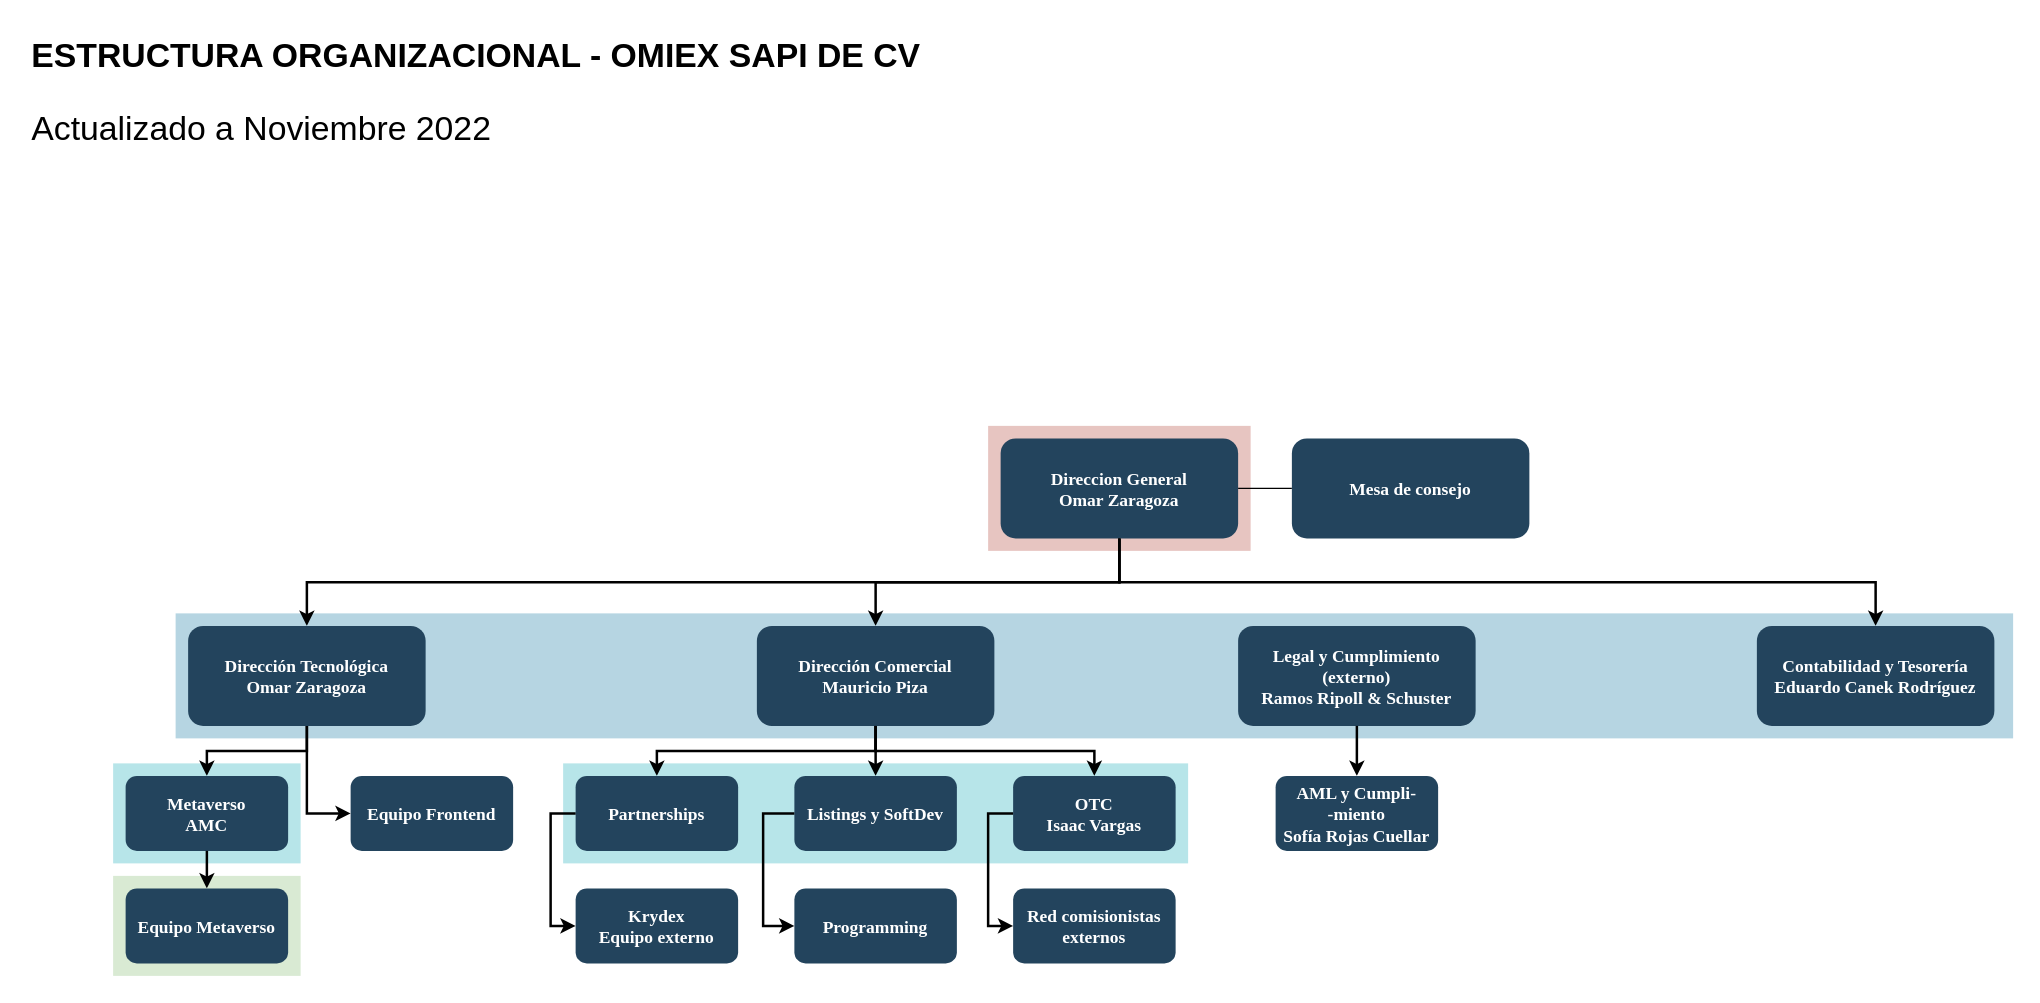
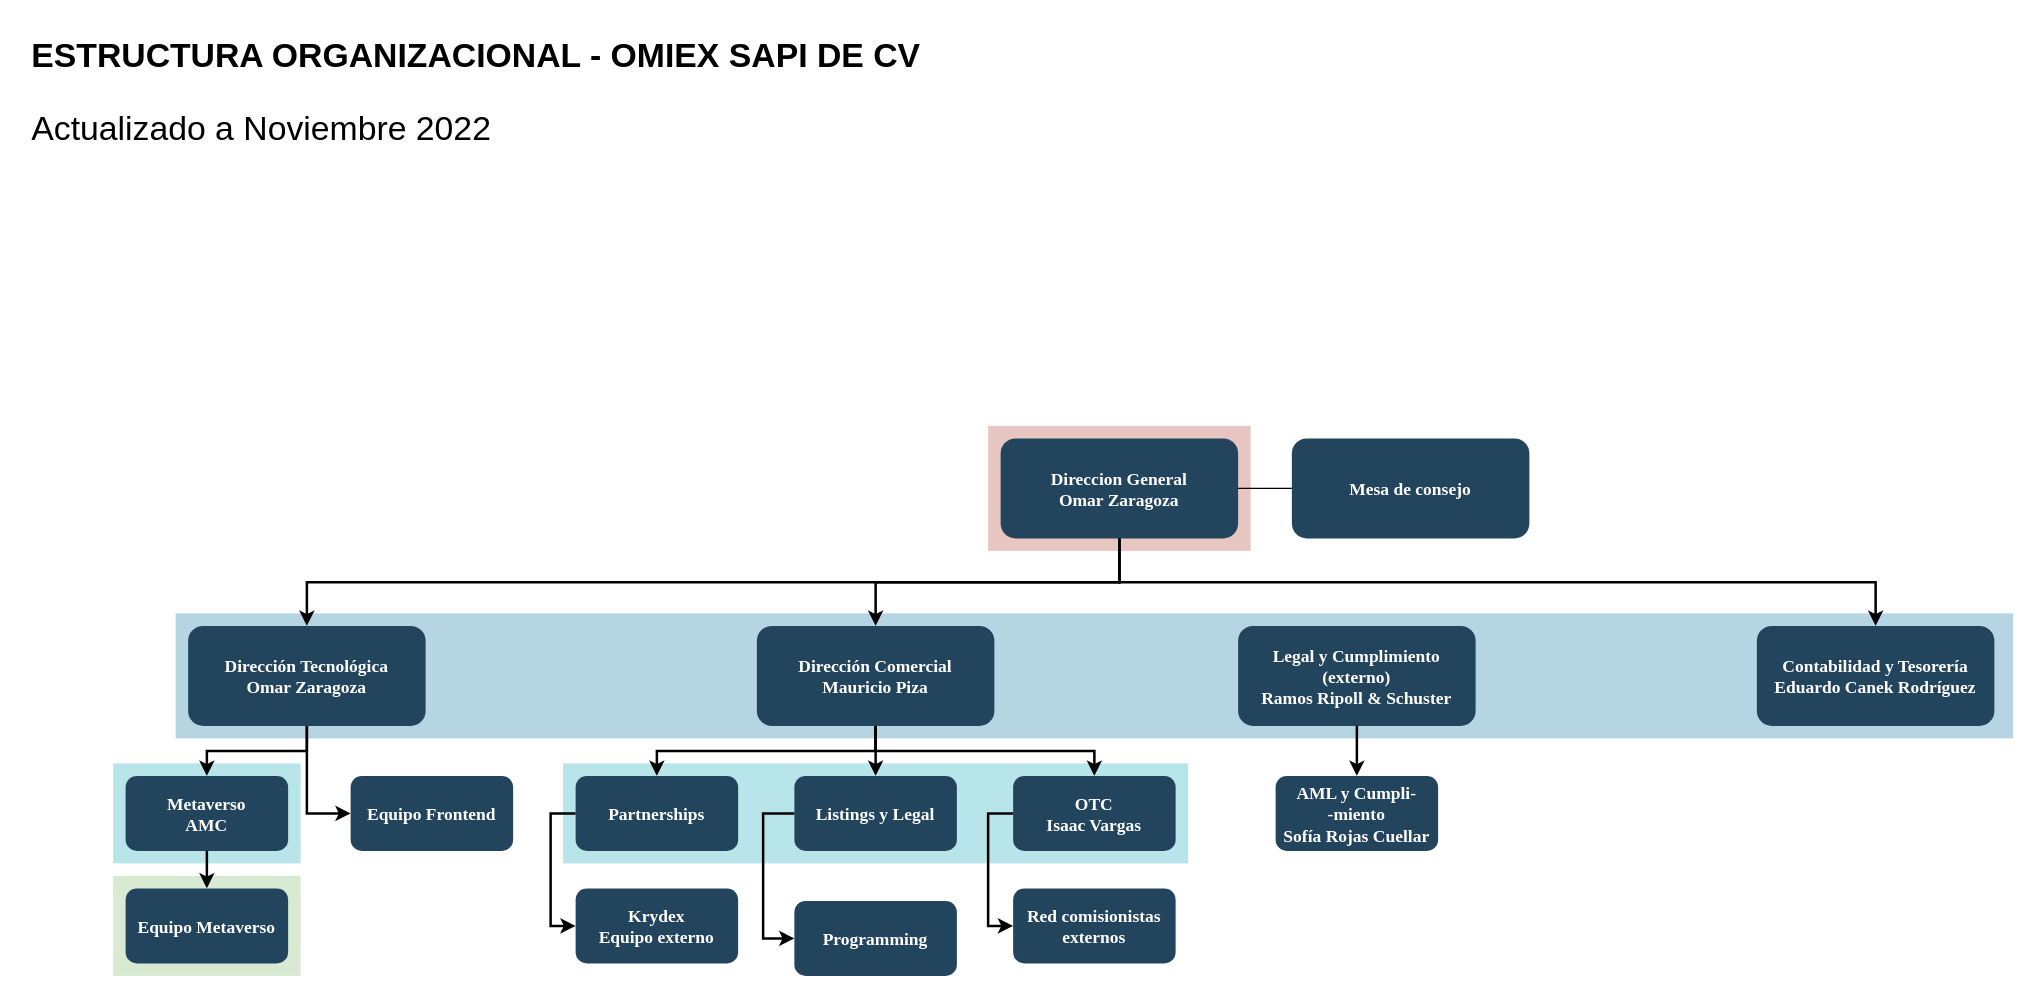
  <mxCell id="0" />
  <mxCell id="1" parent="0" />
  <mxCell id="2" value="" style="fillColor=#AE4132;strokeColor=none;opacity=30;" parent="1" vertex="1"><mxGeometry x="790" y="340" width="210" height="100.0" as="geometry" /></mxCell>
  <mxCell id="3" value="" style="fillColor=#10739E;strokeColor=none;opacity=30;" parent="1" vertex="1"><mxGeometry x="140" y="490" width="1470" height="100.0" as="geometry" /></mxCell>
  <mxCell id="4" value="" style="fillColor=#D9EAD3;strokeColor=none" parent="1" vertex="1"><mxGeometry x="90" y="700" width="150" height="80" as="geometry" /></mxCell>
  <mxCell id="5" value="" style="fillColor=#12AAB5;strokeColor=none;opacity=30;" parent="1" vertex="1"><mxGeometry x="450" y="610" width="500" height="80" as="geometry" /></mxCell>
  <mxCell id="6" value="" style="fillColor=#12AAB5;strokeColor=none;opacity=30;" parent="1" vertex="1"><mxGeometry x="90" y="610" width="150" height="80" as="geometry" /></mxCell>
  <mxCell id="7" value="Direccion General&#10;Omar Zaragoza" style="rounded=1;fillColor=#23445D;gradientColor=none;strokeColor=none;fontColor=#FFFFFF;fontStyle=1;fontFamily=Tahoma;fontSize=14" parent="1" vertex="1"><mxGeometry x="800" y="350" width="190" height="80" as="geometry" /></mxCell>
  <mxCell id="8" value="Contabilidad y Tesorería&#10;Eduardo Canek Rodríguez" style="rounded=1;fillColor=#23445D;gradientColor=none;strokeColor=none;fontColor=#FFFFFF;fontStyle=1;fontFamily=Tahoma;fontSize=14" parent="1" vertex="1"><mxGeometry x="1405" y="500" width="190" height="80" as="geometry" /></mxCell>
  <mxCell id="9" value="" style="edgeStyle=elbowEdgeStyle;elbow=vertical;strokeWidth=2;rounded=0" parent="1" source="7" target="8" edge="1"><mxGeometry x="400" y="410" width="100" height="100" as="geometry"><mxPoint x="380" y="480" as="sourcePoint" /><mxPoint x="480" y="380" as="targetPoint" /></mxGeometry></mxCell>
  <mxCell id="10" value="Legal y Cumplimiento&#10;(externo)&#10;Ramos Ripoll &amp; Schuster" style="rounded=1;fillColor=#23445D;gradientColor=none;strokeColor=none;fontColor=#FFFFFF;fontStyle=1;fontFamily=Tahoma;fontSize=14" parent="1" vertex="1"><mxGeometry x="990" y="500" width="190" height="80" as="geometry" /></mxCell>
  <mxCell id="11" value="Dirección Comercial&#10;Mauricio Piza" style="rounded=1;fillColor=#23445D;gradientColor=none;strokeColor=none;fontColor=#FFFFFF;fontStyle=1;fontFamily=Tahoma;fontSize=14" parent="1" vertex="1"><mxGeometry x="605" y="500" width="190" height="80" as="geometry" /></mxCell>
  <mxCell id="12" value="Dirección Tecnológica&#10;Omar Zaragoza" style="rounded=1;fillColor=#23445D;gradientColor=none;strokeColor=none;fontColor=#FFFFFF;fontStyle=1;fontFamily=Tahoma;fontSize=14" parent="1" vertex="1"><mxGeometry x="150" y="500" width="190" height="80" as="geometry" /></mxCell>
  <mxCell id="13" value="Metaverso&#10;AMC" style="rounded=1;fillColor=#23445D;gradientColor=none;strokeColor=none;fontColor=#FFFFFF;fontStyle=1;fontFamily=Tahoma;fontSize=14" parent="1" vertex="1"><mxGeometry x="100" y="620" width="130" height="60" as="geometry" /></mxCell>
  <mxCell id="14" value="Equipo Metaverso" style="rounded=1;fillColor=#23445D;gradientColor=none;strokeColor=none;fontColor=#FFFFFF;fontStyle=1;fontFamily=Tahoma;fontSize=14" parent="1" vertex="1"><mxGeometry x="100" y="710" width="130" height="60" as="geometry" /></mxCell>
  <mxCell id="15" value="Equipo Frontend" style="rounded=1;fillColor=#23445D;gradientColor=none;strokeColor=none;fontColor=#FFFFFF;fontStyle=1;fontFamily=Tahoma;fontSize=14" parent="1" vertex="1"><mxGeometry x="280" y="620" width="130" height="60" as="geometry" /></mxCell>
  <mxCell id="16" value="Partnerships" style="rounded=1;fillColor=#23445D;gradientColor=none;strokeColor=none;fontColor=#FFFFFF;fontStyle=1;fontFamily=Tahoma;fontSize=14" parent="1" vertex="1"><mxGeometry x="460" y="620" width="130" height="60" as="geometry" /></mxCell>
  <mxCell id="17" value="Krydex&#10;Equipo externo" style="rounded=1;fillColor=#23445D;gradientColor=none;strokeColor=none;fontColor=#FFFFFF;fontStyle=1;fontFamily=Tahoma;fontSize=14" parent="1" vertex="1"><mxGeometry x="460" y="710" width="130" height="60" as="geometry" /></mxCell>
- <mxCell id="18" value="Listings y SoftDev" style="rounded=1;fillColor=#23445D;gradientColor=none;strokeColor=none;fontColor=#FFFFFF;fontStyle=1;fontFamily=Tahoma;fontSize=14" parent="1" vertex="1"><mxGeometry x="635" y="620" width="130" height="60" as="geometry" /></mxCell>
- <mxCell id="19" value="Programming" style="rounded=1;fillColor=#23445D;gradientColor=none;strokeColor=none;fontColor=#FFFFFF;fontStyle=1;fontFamily=Tahoma;fontSize=14" parent="1" vertex="1"><mxGeometry x="635" y="710" width="130" height="60" as="geometry" /></mxCell>
+ <mxCell id="18" value="Listings y Legal" style="rounded=1;fillColor=#23445D;gradientColor=none;strokeColor=none;fontColor=#FFFFFF;fontStyle=1;fontFamily=Tahoma;fontSize=14" parent="1" vertex="1"><mxGeometry x="635" y="620" width="130" height="60" as="geometry" /></mxCell>
+ <mxCell id="19" value="Programming" style="rounded=1;fillColor=#23445D;gradientColor=none;strokeColor=none;fontColor=#FFFFFF;fontStyle=1;fontFamily=Tahoma;fontSize=14" parent="1" vertex="1"><mxGeometry x="635" y="720" width="130" height="60" as="geometry" /></mxCell>
  <mxCell id="20" value="OTC&#10;Isaac Vargas" style="rounded=1;fillColor=#23445D;gradientColor=none;strokeColor=none;fontColor=#FFFFFF;fontStyle=1;fontFamily=Tahoma;fontSize=14" parent="1" vertex="1"><mxGeometry x="810" y="620" width="130" height="60" as="geometry" /></mxCell>
  <mxCell id="21" value="Red comisionistas&#10;externos" style="rounded=1;fillColor=#23445D;gradientColor=none;strokeColor=none;fontColor=#FFFFFF;fontStyle=1;fontFamily=Tahoma;fontSize=14" parent="1" vertex="1"><mxGeometry x="810" y="710" width="130" height="60" as="geometry" /></mxCell>
  <mxCell id="22" value="AML y Cumpli-&#10;-miento&#10;Sofía Rojas Cuellar" style="rounded=1;fillColor=#23445D;gradientColor=none;strokeColor=none;fontColor=#FFFFFF;fontStyle=1;fontFamily=Tahoma;fontSize=14" parent="1" vertex="1"><mxGeometry x="1020" y="620" width="130" height="60" as="geometry" /></mxCell>
  <mxCell id="23" value="" style="edgeStyle=elbowEdgeStyle;elbow=vertical;strokeWidth=2;rounded=0" parent="1" source="7" target="11" edge="1"><mxGeometry x="410" y="420" width="100" height="100" as="geometry"><mxPoint x="905" y="440" as="sourcePoint" /><mxPoint x="1510" y="510" as="targetPoint" /></mxGeometry></mxCell>
  <mxCell id="24" value="" style="edgeStyle=elbowEdgeStyle;elbow=vertical;strokeWidth=2;rounded=0" parent="1" source="7" target="12" edge="1"><mxGeometry x="40" y="330" width="100" height="100" as="geometry"><mxPoint x="20" y="400" as="sourcePoint" /><mxPoint x="120" y="300" as="targetPoint" /></mxGeometry></mxCell>
  <mxCell id="25" value="" style="edgeStyle=elbowEdgeStyle;elbow=vertical;strokeWidth=2;rounded=0" parent="1" source="12" target="13" edge="1"><mxGeometry x="40" y="330" width="100" height="100" as="geometry"><mxPoint x="20" y="400" as="sourcePoint" /><mxPoint x="120" y="300" as="targetPoint" /></mxGeometry></mxCell>
  <mxCell id="26" value="" style="edgeStyle=elbowEdgeStyle;elbow=horizontal;strokeWidth=2;rounded=0" parent="1" source="12" target="15" edge="1"><mxGeometry x="40" y="330" width="100" height="100" as="geometry"><mxPoint x="20" y="400" as="sourcePoint" /><mxPoint x="120" y="300" as="targetPoint" /><Array as="points"><mxPoint x="245" y="600" /></Array></mxGeometry></mxCell>
  <mxCell id="27" value="" style="edgeStyle=elbowEdgeStyle;elbow=horizontal;strokeWidth=2;rounded=0" parent="1" source="16" target="17" edge="1"><mxGeometry x="40" y="330" width="100" height="100" as="geometry"><mxPoint x="20" y="400" as="sourcePoint" /><mxPoint x="120" y="300" as="targetPoint" /><Array as="points"><mxPoint x="440" y="700" /></Array></mxGeometry></mxCell>
  <mxCell id="28" value="" style="edgeStyle=elbowEdgeStyle;elbow=horizontal;strokeWidth=2;rounded=0" parent="1" source="18" target="19" edge="1"><mxGeometry x="40" y="330" width="100" height="100" as="geometry"><mxPoint x="20" y="400" as="sourcePoint" /><mxPoint x="120" y="300" as="targetPoint" /><Array as="points"><mxPoint x="610" y="700" /></Array></mxGeometry></mxCell>
  <mxCell id="29" value="" style="edgeStyle=elbowEdgeStyle;elbow=horizontal;strokeWidth=2;rounded=0" parent="1" source="20" target="21" edge="1"><mxGeometry x="40" y="330" width="100" height="100" as="geometry"><mxPoint x="20" y="400" as="sourcePoint" /><mxPoint x="120" y="300" as="targetPoint" /><Array as="points"><mxPoint x="790" y="700" /></Array></mxGeometry></mxCell>
  <mxCell id="30" value="" style="edgeStyle=elbowEdgeStyle;elbow=vertical;strokeWidth=2;rounded=0" parent="1" source="11" target="16" edge="1"><mxGeometry x="40" y="330" width="100" height="100" as="geometry"><mxPoint x="20" y="400" as="sourcePoint" /><mxPoint x="120" y="300" as="targetPoint" /></mxGeometry></mxCell>
  <mxCell id="31" value="" style="edgeStyle=elbowEdgeStyle;elbow=vertical;strokeWidth=2;rounded=0" parent="1" source="11" target="18" edge="1"><mxGeometry x="40" y="330" width="100" height="100" as="geometry"><mxPoint x="20" y="400" as="sourcePoint" /><mxPoint x="120" y="300" as="targetPoint" /></mxGeometry></mxCell>
  <mxCell id="32" value="" style="edgeStyle=elbowEdgeStyle;elbow=vertical;strokeWidth=2;rounded=0" parent="1" source="11" target="20" edge="1"><mxGeometry x="40" y="330" width="100" height="100" as="geometry"><mxPoint x="20" y="400" as="sourcePoint" /><mxPoint x="120" y="300" as="targetPoint" /></mxGeometry></mxCell>
  <mxCell id="33" value="" style="edgeStyle=elbowEdgeStyle;elbow=vertical;strokeWidth=2;rounded=0" parent="1" source="10" target="22" edge="1"><mxGeometry x="40" y="330" width="100" height="100" as="geometry"><mxPoint x="20" y="400" as="sourcePoint" /><mxPoint x="120" y="300" as="targetPoint" /></mxGeometry></mxCell>
  <mxCell id="34" value="" style="edgeStyle=elbowEdgeStyle;elbow=vertical;rounded=0;strokeWidth=2" parent="1" source="13" target="14" edge="1"><mxGeometry x="40" y="330" width="100" height="100" as="geometry"><mxPoint x="20" y="400" as="sourcePoint" /><mxPoint x="120" y="300" as="targetPoint" /></mxGeometry></mxCell>
  <mxCell id="35" style="edgeStyle=orthogonalEdgeStyle;rounded=0;orthogonalLoop=1;jettySize=auto;html=1;exitX=0;exitY=0.5;exitDx=0;exitDy=0;entryX=1;entryY=0.5;entryDx=0;entryDy=0;endArrow=none;endFill=0;" edge="1" parent="1" source="36" target="7"><mxGeometry relative="1" as="geometry" /></mxCell>
  <mxCell id="36" value="Mesa de consejo" style="rounded=1;fillColor=#23445D;gradientColor=none;strokeColor=none;fontColor=#FFFFFF;fontStyle=1;fontFamily=Tahoma;fontSize=14" vertex="1" parent="1"><mxGeometry x="1033" y="350" width="190" height="80" as="geometry" /></mxCell>
  <mxCell id="37" value="&lt;h1 style=&quot;font-size: 27px;&quot;&gt;&lt;font style=&quot;font-size: 27px;&quot;&gt;ESTRUCTURA ORGANIZACIONAL - OMIEX SAPI DE CV&lt;/font&gt;&lt;/h1&gt;&lt;p style=&quot;font-size: 27px;&quot;&gt;&lt;font style=&quot;font-size: 27px;&quot;&gt;Actualizado a Noviembre 2022&lt;/font&gt;&lt;/p&gt;" style="text;html=1;strokeColor=none;fillColor=none;spacing=5;spacingTop=-20;whiteSpace=wrap;overflow=hidden;rounded=0;" vertex="1" parent="1"><mxGeometry x="20" y="20" width="740" height="190" as="geometry" /></mxCell>
